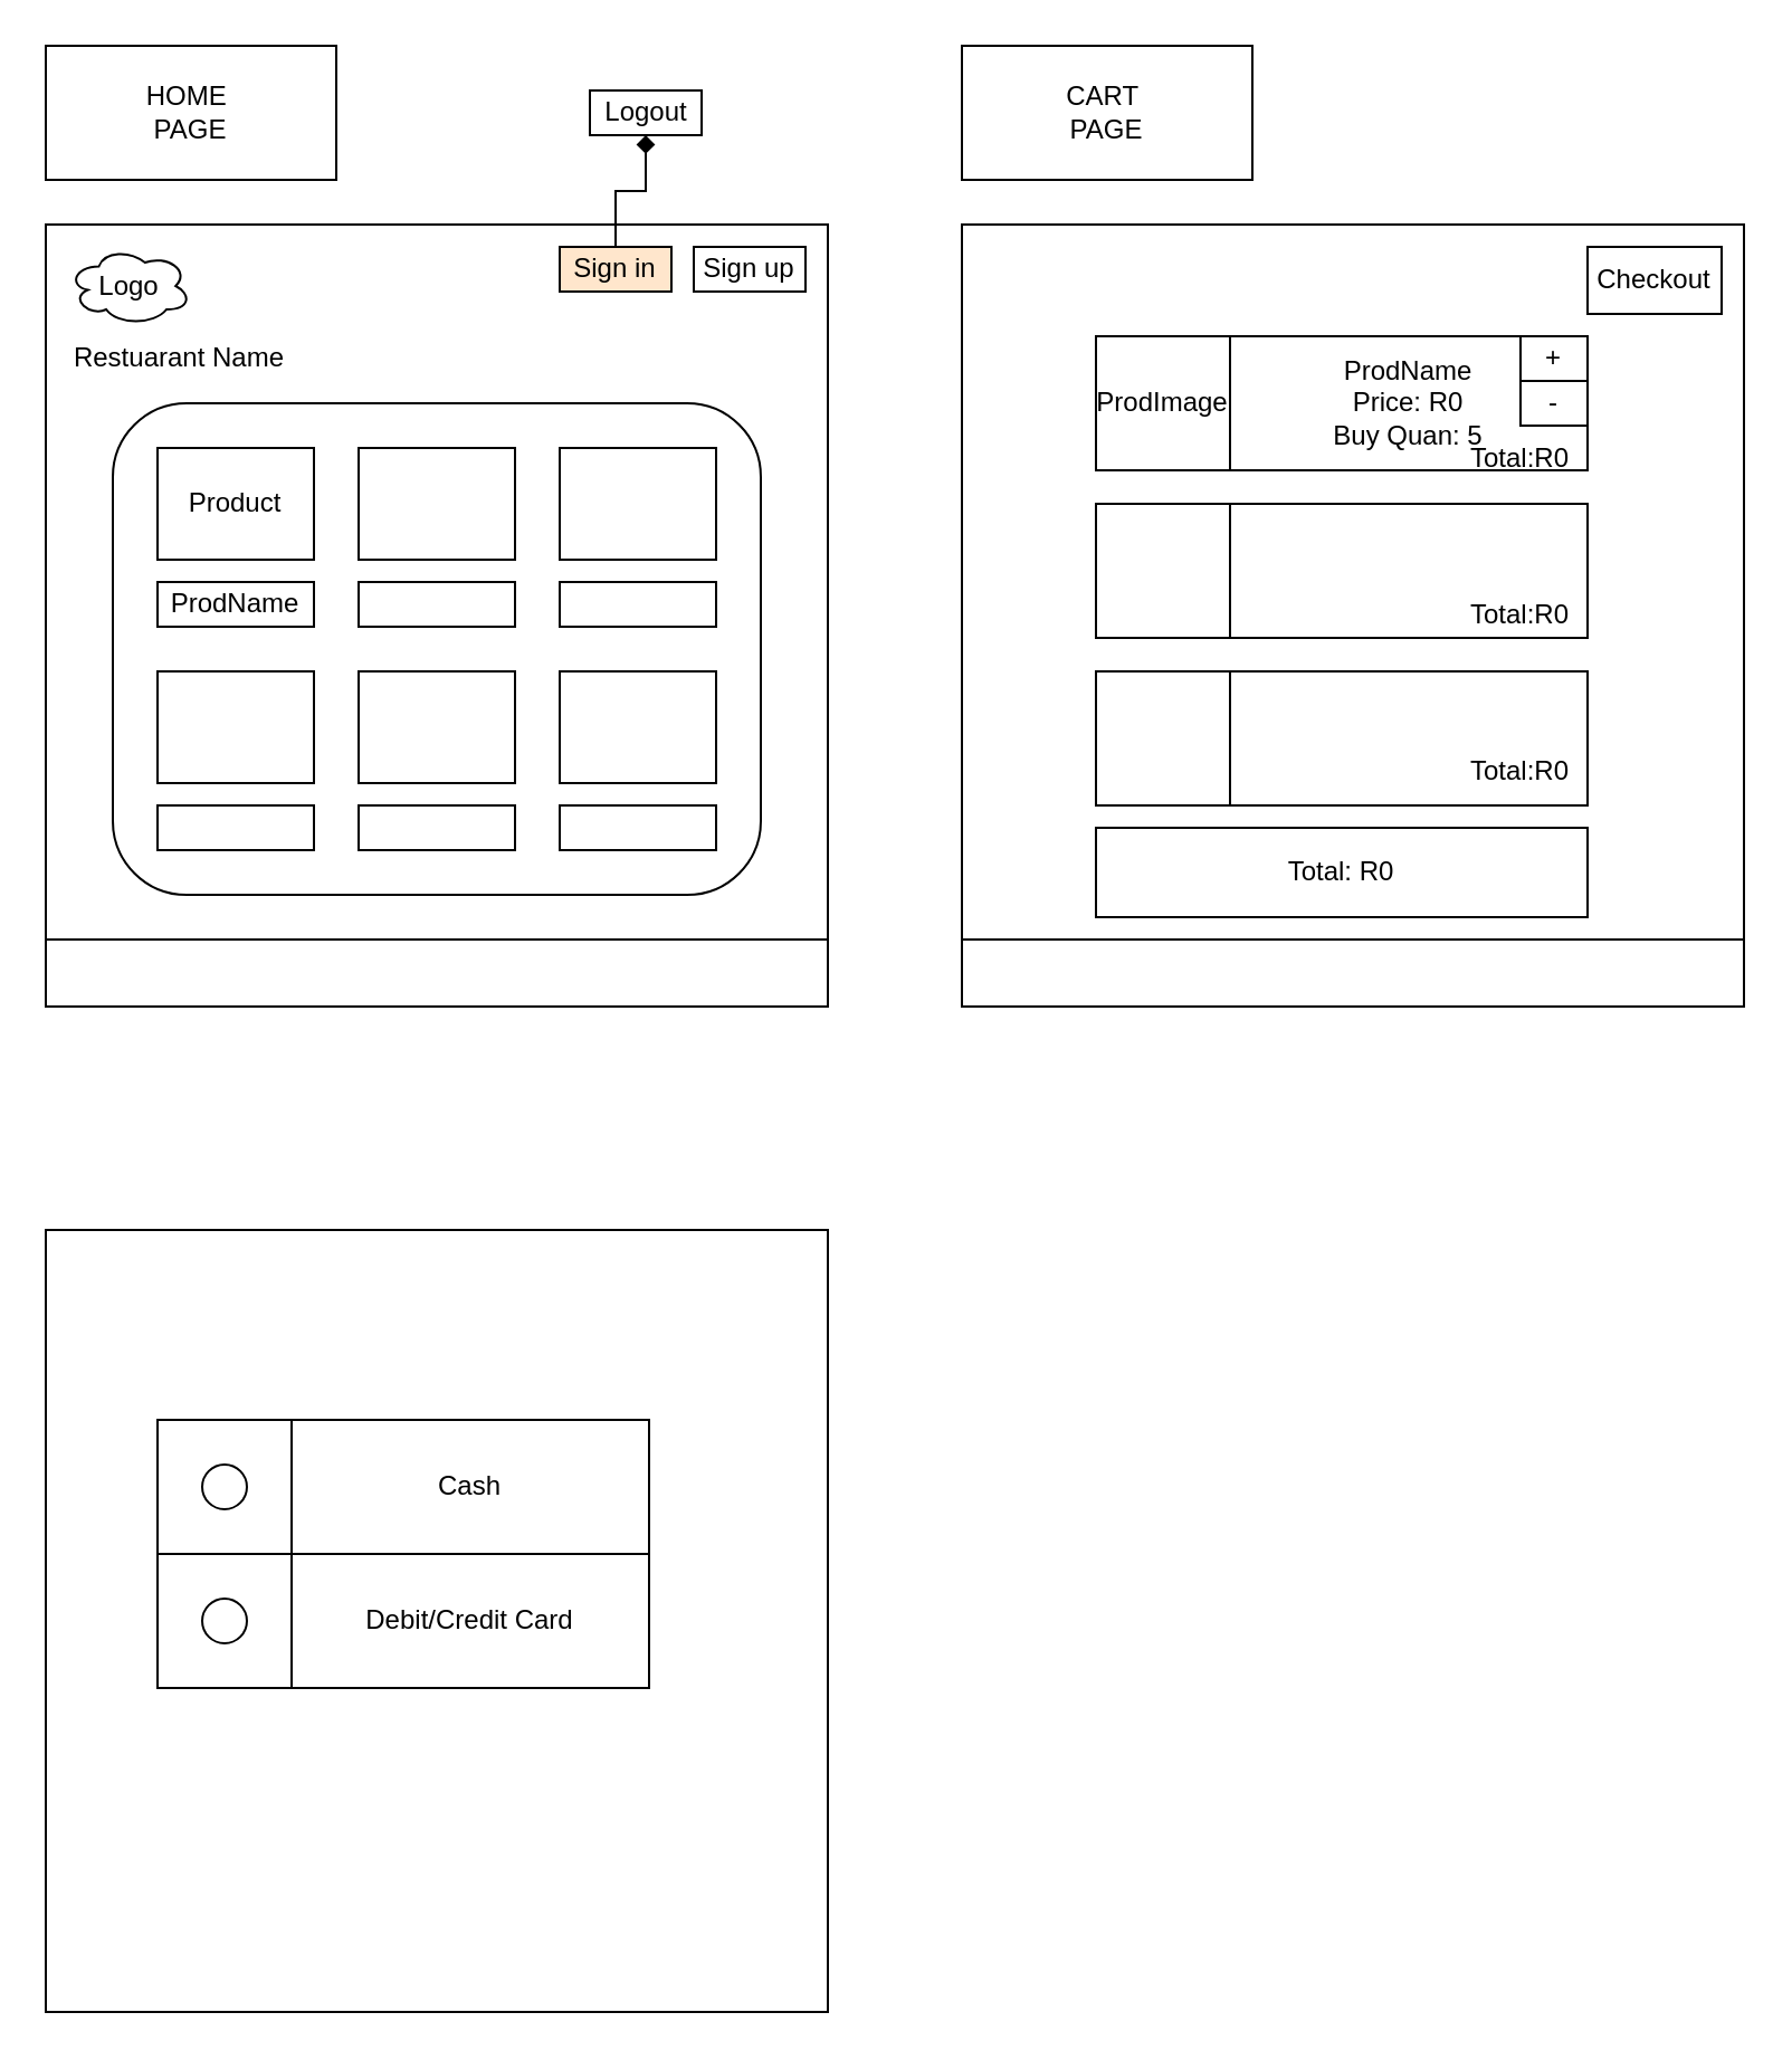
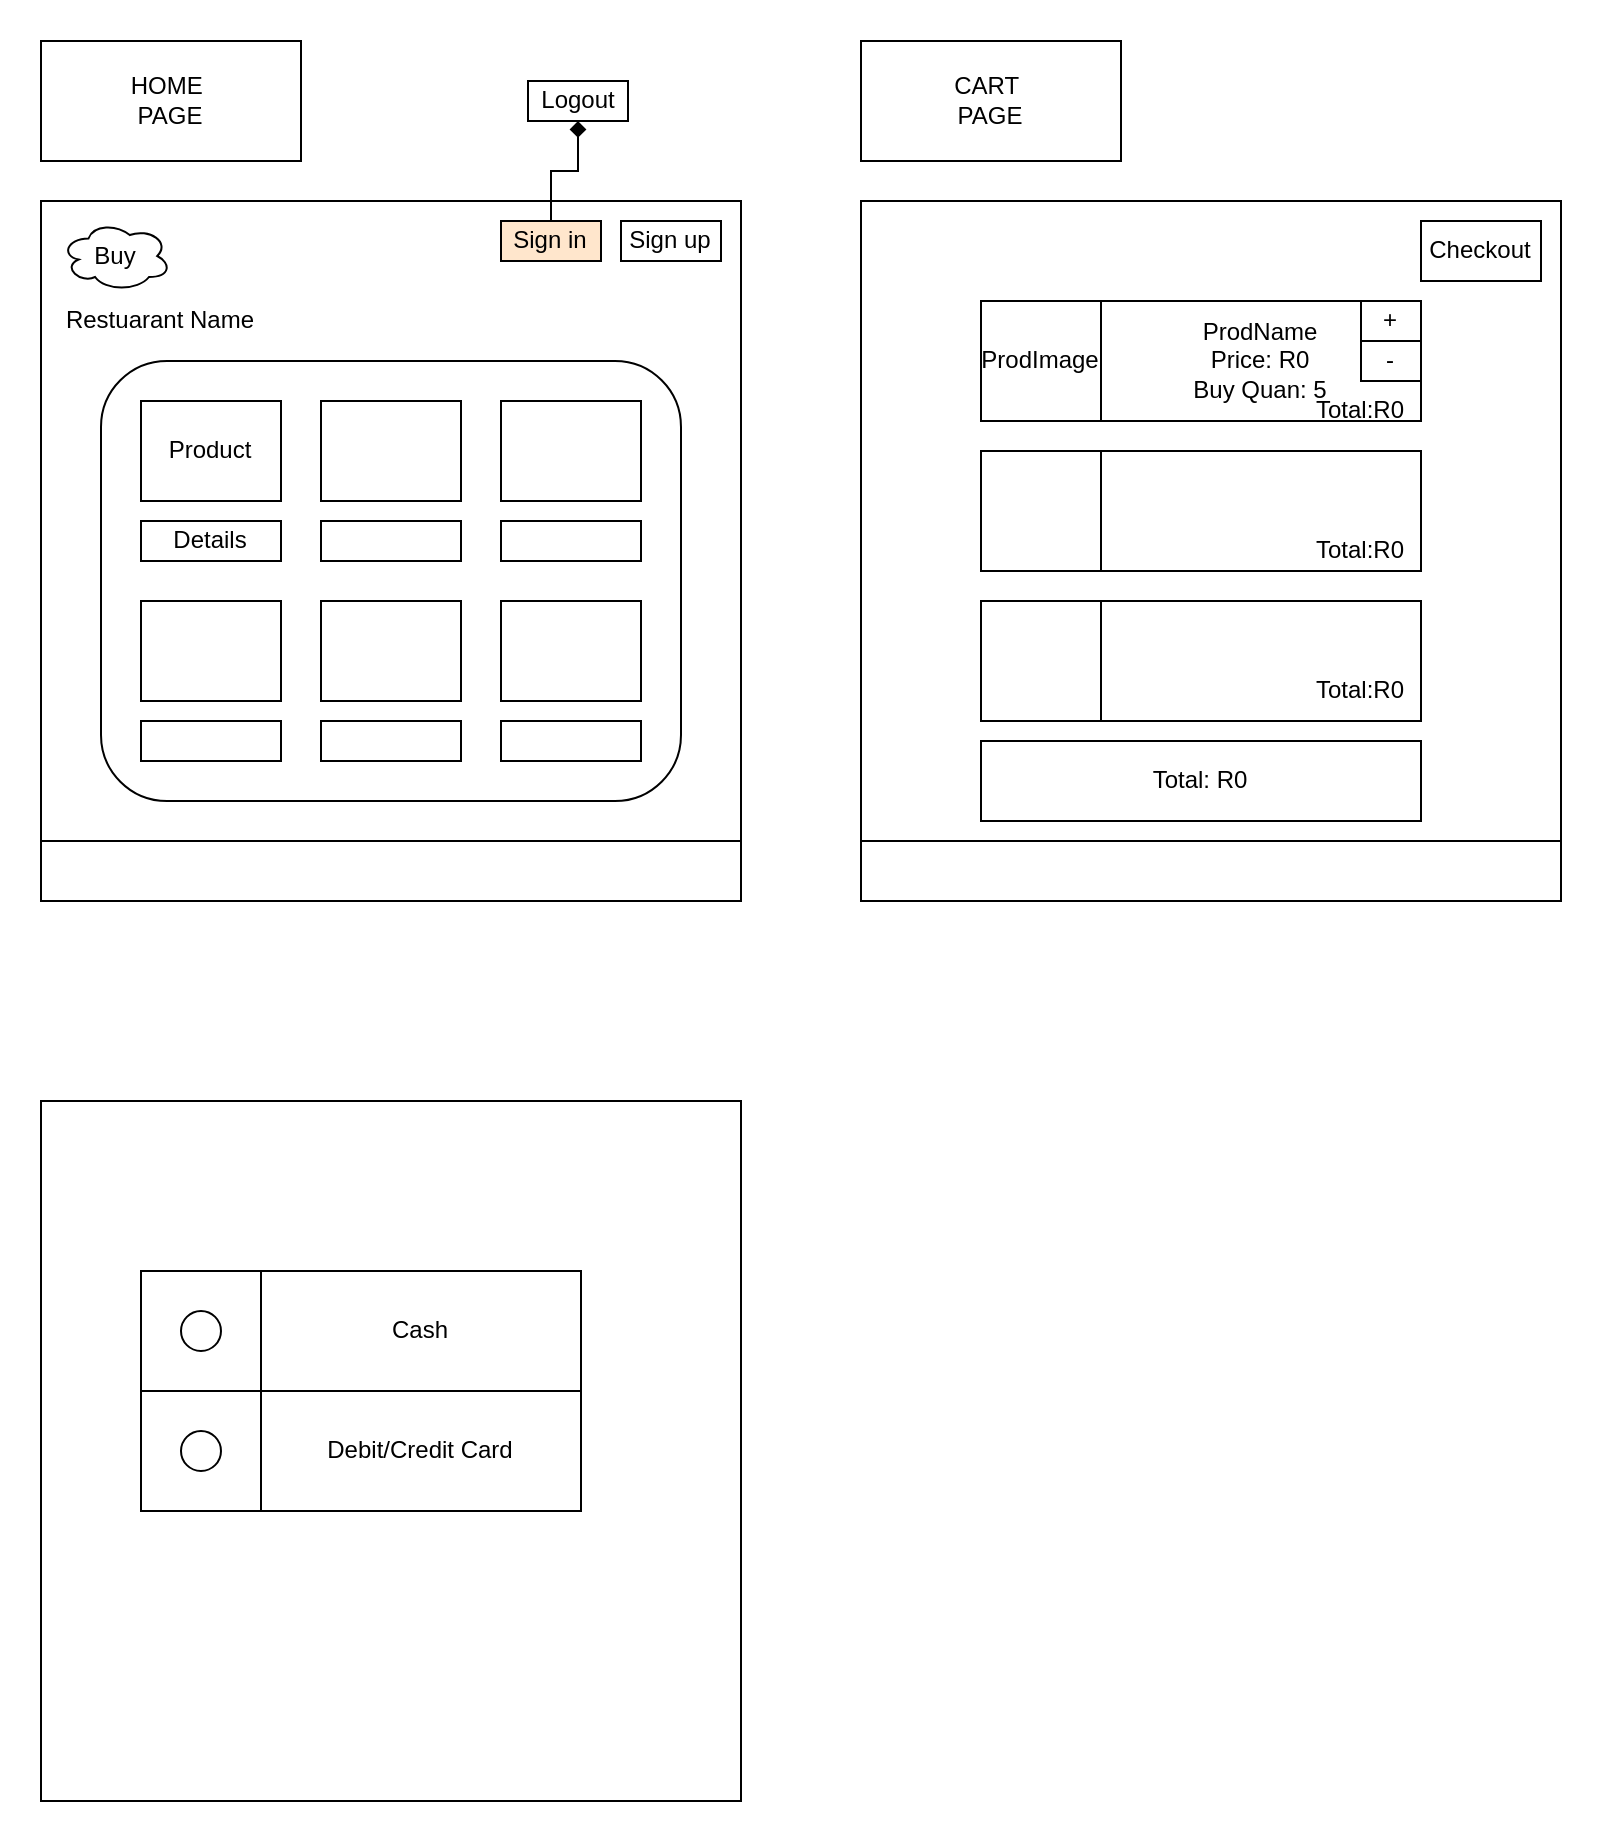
  <mxCell id="0" />
  <mxCell id="1" parent="0" />
  <mxCell id="2" value="" style="whiteSpace=wrap;html=1;aspect=fixed;" parent="1" vertex="1"><mxGeometry x="20" y="100" width="350" height="350" as="geometry" /></mxCell>
  <mxCell id="3" style="edgeStyle=orthogonalEdgeStyle;rounded=0;orthogonalLoop=1;jettySize=auto;html=1;exitX=0.5;exitY=0;exitDx=0;exitDy=0;entryX=0.5;entryY=1;entryDx=0;entryDy=0;endArrow=diamond;" edge="1" parent="1" source="4" target="8"><mxGeometry relative="1" as="geometry" /></mxCell>
  <mxCell id="4" value="Sign in" style="rounded=0;whiteSpace=wrap;html=1;fillColor=#ffe6cc;" parent="1" vertex="1"><mxGeometry x="250" y="110" width="50" height="20" as="geometry" /></mxCell>
  <mxCell id="5" value="Sign up" style="rounded=0;whiteSpace=wrap;html=1;" parent="1" vertex="1"><mxGeometry x="310" y="110" width="50" height="20" as="geometry" /></mxCell>
  <mxCell id="6" value="" style="rounded=0;whiteSpace=wrap;html=1;" parent="1" vertex="1"><mxGeometry x="20" y="420" width="350" height="30" as="geometry" /></mxCell>
  <mxCell id="7" value="" style="whiteSpace=wrap;html=1;aspect=fixed;" parent="1" vertex="1"><mxGeometry x="430" y="100" width="350" height="350" as="geometry" /></mxCell>
  <mxCell id="8" value="Logout" style="rounded=0;whiteSpace=wrap;html=1;" parent="1" vertex="1"><mxGeometry x="263.5" y="40" width="50" height="20" as="geometry" /></mxCell>
  <mxCell id="9" value="" style="rounded=0;whiteSpace=wrap;html=1;" parent="1" vertex="1"><mxGeometry x="430" y="420" width="350" height="30" as="geometry" /></mxCell>
  <mxCell id="10" value="" style="rounded=1;whiteSpace=wrap;html=1;" parent="1" vertex="1"><mxGeometry x="50" y="180" width="290" height="220" as="geometry" /></mxCell>
  <mxCell id="11" value="Restuarant Name" style="text;html=1;align=center;verticalAlign=middle;whiteSpace=wrap;rounded=0;" parent="1" vertex="1"><mxGeometry x="30" y="145" width="100" height="30" as="geometry" /></mxCell>
- <mxCell id="12" value="Logo" style="ellipse;shape=cloud;whiteSpace=wrap;html=1;" parent="1" vertex="1"><mxGeometry x="30" y="110" width="55" height="35" as="geometry" /></mxCell>
+ <mxCell id="12" value="Buy" style="ellipse;shape=cloud;whiteSpace=wrap;html=1;" parent="1" vertex="1"><mxGeometry x="30" y="110" width="55" height="35" as="geometry" /></mxCell>
  <mxCell id="13" value="Product" style="rounded=0;whiteSpace=wrap;html=1;" parent="1" vertex="1"><mxGeometry x="70" y="200" width="70" height="50" as="geometry" /></mxCell>
- <mxCell id="14" value="ProdName" style="rounded=0;whiteSpace=wrap;html=1;" parent="1" vertex="1"><mxGeometry x="70" y="260" width="70" height="20" as="geometry" /></mxCell>
+ <mxCell id="14" value="Details" style="rounded=0;whiteSpace=wrap;html=1;" parent="1" vertex="1"><mxGeometry x="70" y="260" width="70" height="20" as="geometry" /></mxCell>
  <mxCell id="15" value="" style="rounded=0;whiteSpace=wrap;html=1;" parent="1" vertex="1"><mxGeometry x="160" y="200" width="70" height="50" as="geometry" /></mxCell>
  <mxCell id="16" value="" style="rounded=0;whiteSpace=wrap;html=1;" parent="1" vertex="1"><mxGeometry x="160" y="260" width="70" height="20" as="geometry" /></mxCell>
  <mxCell id="17" value="" style="rounded=0;whiteSpace=wrap;html=1;" parent="1" vertex="1"><mxGeometry x="250" y="200" width="70" height="50" as="geometry" /></mxCell>
  <mxCell id="18" value="" style="rounded=0;whiteSpace=wrap;html=1;" parent="1" vertex="1"><mxGeometry x="250" y="260" width="70" height="20" as="geometry" /></mxCell>
  <mxCell id="19" value="" style="rounded=0;whiteSpace=wrap;html=1;" parent="1" vertex="1"><mxGeometry x="70" y="300" width="70" height="50" as="geometry" /></mxCell>
  <mxCell id="20" value="" style="rounded=0;whiteSpace=wrap;html=1;" parent="1" vertex="1"><mxGeometry x="70" y="360" width="70" height="20" as="geometry" /></mxCell>
  <mxCell id="21" value="" style="rounded=0;whiteSpace=wrap;html=1;" parent="1" vertex="1"><mxGeometry x="250" y="300" width="70" height="50" as="geometry" /></mxCell>
  <mxCell id="22" value="" style="rounded=0;whiteSpace=wrap;html=1;" parent="1" vertex="1"><mxGeometry x="250" y="360" width="70" height="20" as="geometry" /></mxCell>
  <mxCell id="23" value="" style="rounded=0;whiteSpace=wrap;html=1;" parent="1" vertex="1"><mxGeometry x="160" y="300" width="70" height="50" as="geometry" /></mxCell>
  <mxCell id="24" value="" style="rounded=0;whiteSpace=wrap;html=1;" parent="1" vertex="1"><mxGeometry x="160" y="360" width="70" height="20" as="geometry" /></mxCell>
  <mxCell id="25" value="HOME&amp;nbsp;&lt;div&gt;PAGE&lt;/div&gt;" style="rounded=0;whiteSpace=wrap;html=1;" vertex="1" parent="1"><mxGeometry x="20" y="20" width="130" height="60" as="geometry" /></mxCell>
  <mxCell id="26" value="CART&amp;nbsp;&lt;div&gt;PAGE&lt;/div&gt;" style="rounded=0;whiteSpace=wrap;html=1;" vertex="1" parent="1"><mxGeometry x="430" y="20" width="130" height="60" as="geometry" /></mxCell>
  <mxCell id="27" value="Checkout" style="rounded=0;whiteSpace=wrap;html=1;" vertex="1" parent="1"><mxGeometry x="710" y="110" width="60" height="30" as="geometry" /></mxCell>
  <mxCell id="28" value="ProdImage" style="rounded=0;whiteSpace=wrap;html=1;" vertex="1" parent="1"><mxGeometry x="490" y="150" width="60" height="60" as="geometry" /></mxCell>
  <mxCell id="29" value="&lt;div&gt;ProdName&lt;br&gt;Price: R0&lt;/div&gt;Buy Quan: 5" style="rounded=0;whiteSpace=wrap;html=1;" vertex="1" parent="1"><mxGeometry x="550" y="150" width="160" height="60" as="geometry" /></mxCell>
  <mxCell id="30" value="" style="rounded=0;whiteSpace=wrap;html=1;" vertex="1" parent="1"><mxGeometry x="490" y="225" width="60" height="60" as="geometry" /></mxCell>
  <mxCell id="31" value="" style="rounded=0;whiteSpace=wrap;html=1;" vertex="1" parent="1"><mxGeometry x="550" y="225" width="160" height="60" as="geometry" /></mxCell>
  <mxCell id="32" value="" style="rounded=0;whiteSpace=wrap;html=1;" vertex="1" parent="1"><mxGeometry x="490" y="300" width="60" height="60" as="geometry" /></mxCell>
  <mxCell id="33" value="" style="rounded=0;whiteSpace=wrap;html=1;" vertex="1" parent="1"><mxGeometry x="550" y="300" width="160" height="60" as="geometry" /></mxCell>
  <mxCell id="34" value="Total:R0" style="text;html=1;align=center;verticalAlign=middle;whiteSpace=wrap;rounded=0;" vertex="1" parent="1"><mxGeometry x="650" y="190" width="60" height="30" as="geometry" /></mxCell>
  <mxCell id="35" value="Total: R0" style="rounded=0;whiteSpace=wrap;html=1;" vertex="1" parent="1"><mxGeometry x="490" y="370" width="220" height="40" as="geometry" /></mxCell>
  <mxCell id="36" value="Total:R0" style="text;html=1;align=center;verticalAlign=middle;whiteSpace=wrap;rounded=0;" vertex="1" parent="1"><mxGeometry x="650" y="260" width="60" height="30" as="geometry" /></mxCell>
  <mxCell id="37" value="Total:R0" style="text;html=1;align=center;verticalAlign=middle;whiteSpace=wrap;rounded=0;" vertex="1" parent="1"><mxGeometry x="650" y="330" width="60" height="30" as="geometry" /></mxCell>
  <mxCell id="38" value="+" style="rounded=0;whiteSpace=wrap;html=1;" vertex="1" parent="1"><mxGeometry x="680" y="150" width="30" height="20" as="geometry" /></mxCell>
  <mxCell id="39" value="-" style="rounded=0;whiteSpace=wrap;html=1;" vertex="1" parent="1"><mxGeometry x="680" y="170" width="30" height="20" as="geometry" /></mxCell>
  <mxCell id="40" value="" style="whiteSpace=wrap;html=1;aspect=fixed;" vertex="1" parent="1"><mxGeometry x="20" y="550" width="350" height="350" as="geometry" /></mxCell>
  <mxCell id="41" value="" style="rounded=0;whiteSpace=wrap;html=1;" vertex="1" parent="1"><mxGeometry x="70" y="635" width="60" height="60" as="geometry" /></mxCell>
  <mxCell id="42" value="Cash" style="rounded=0;whiteSpace=wrap;html=1;" vertex="1" parent="1"><mxGeometry x="130" y="635" width="160" height="60" as="geometry" /></mxCell>
  <mxCell id="43" value="" style="ellipse;whiteSpace=wrap;html=1;aspect=fixed;" vertex="1" parent="1"><mxGeometry x="90" y="655" width="20" height="20" as="geometry" /></mxCell>
  <mxCell id="44" value="" style="rounded=0;whiteSpace=wrap;html=1;" vertex="1" parent="1"><mxGeometry x="70" y="695" width="60" height="60" as="geometry" /></mxCell>
  <mxCell id="45" value="Debit/Credit Card" style="rounded=0;whiteSpace=wrap;html=1;" vertex="1" parent="1"><mxGeometry x="130" y="695" width="160" height="60" as="geometry" /></mxCell>
  <mxCell id="46" value="" style="ellipse;whiteSpace=wrap;html=1;aspect=fixed;" vertex="1" parent="1"><mxGeometry x="90" y="715" width="20" height="20" as="geometry" /></mxCell>
